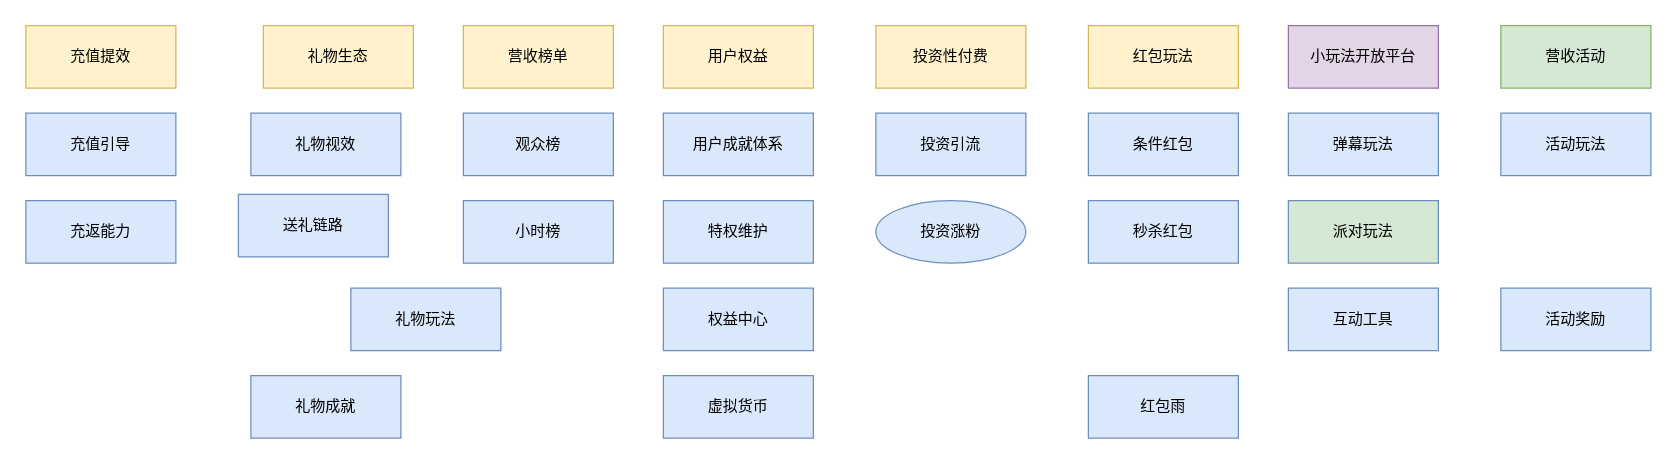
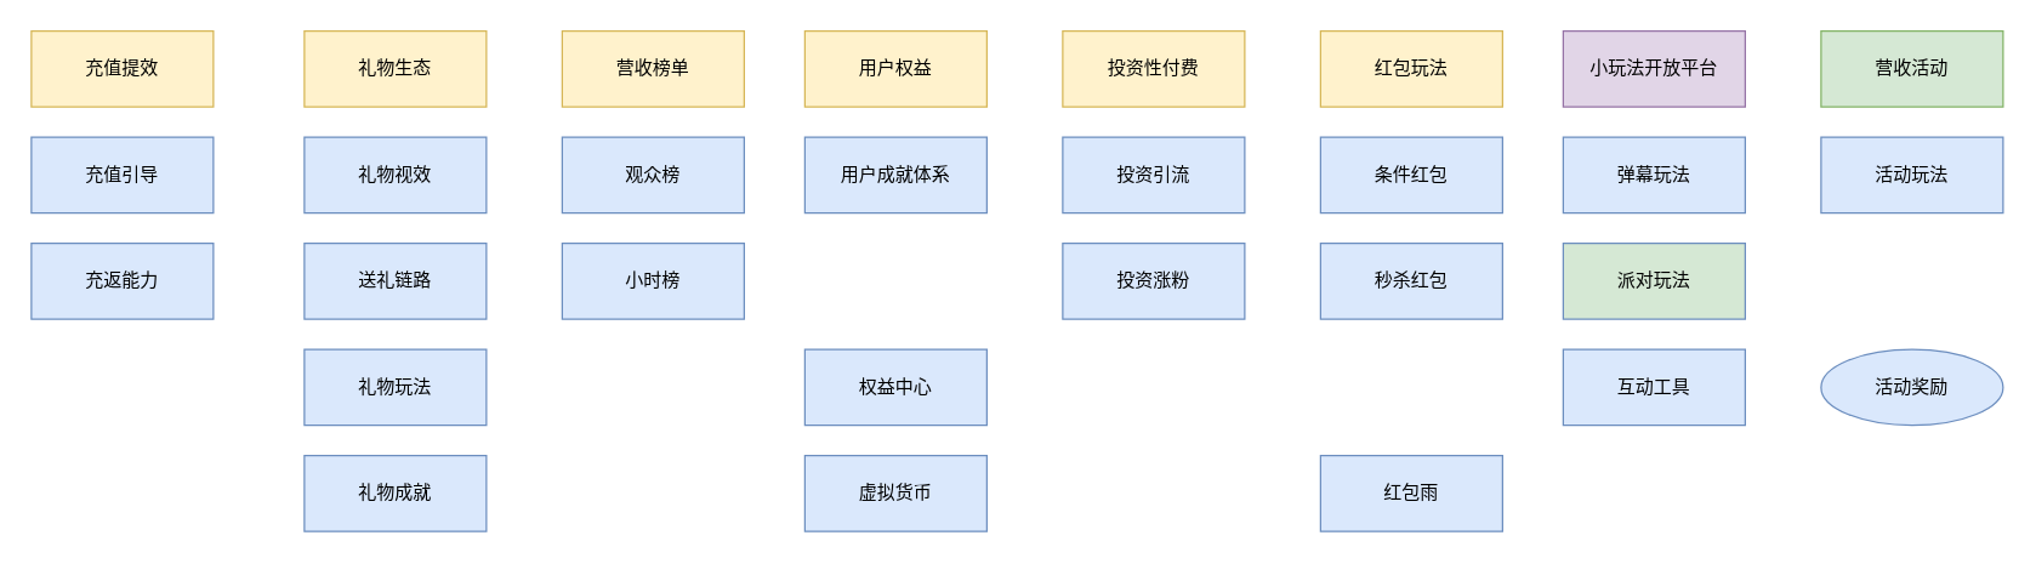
  <mxCell id="0" />
  <mxCell id="1" parent="0" />
  <mxCell id="2" value="充值提效" style="rounded=0;whiteSpace=wrap;html=1;fillColor=#fff2cc;strokeColor=#d6b656;" vertex="1" parent="1"><mxGeometry x="20" y="20" width="120" height="50" as="geometry" /></mxCell>
- <mxCell id="3" value="礼物生态" style="rounded=0;whiteSpace=wrap;html=1;fillColor=#fff2cc;strokeColor=#d6b656;" vertex="1" parent="1"><mxGeometry x="210" y="20" width="120" height="50" as="geometry" /></mxCell>
+ <mxCell id="3" value="礼物生态" style="rounded=0;whiteSpace=wrap;html=1;fillColor=#fff2cc;strokeColor=#d6b656;" vertex="1" parent="1"><mxGeometry x="200" y="20" width="120" height="50" as="geometry" /></mxCell>
  <mxCell id="4" value="营收榜单" style="rounded=0;whiteSpace=wrap;html=1;fillColor=#fff2cc;strokeColor=#d6b656;" vertex="1" parent="1"><mxGeometry x="370" y="20" width="120" height="50" as="geometry" /></mxCell>
  <mxCell id="5" value="用户权益" style="rounded=0;whiteSpace=wrap;html=1;fillColor=#fff2cc;strokeColor=#d6b656;" vertex="1" parent="1"><mxGeometry x="530" y="20" width="120" height="50" as="geometry" /></mxCell>
  <mxCell id="6" value="投资性付费" style="rounded=0;whiteSpace=wrap;html=1;fillColor=#fff2cc;strokeColor=#d6b656;" vertex="1" parent="1"><mxGeometry x="700" y="20" width="120" height="50" as="geometry" /></mxCell>
  <mxCell id="7" value="红包玩法" style="rounded=0;whiteSpace=wrap;html=1;fillColor=#fff2cc;strokeColor=#d6b656;" vertex="1" parent="1"><mxGeometry x="870" y="20" width="120" height="50" as="geometry" /></mxCell>
  <mxCell id="8" value="小玩法开放平台" style="rounded=0;whiteSpace=wrap;html=1;fillColor=#e1d5e7;strokeColor=#9673a6;" vertex="1" parent="1"><mxGeometry x="1030" y="20" width="120" height="50" as="geometry" /></mxCell>
  <mxCell id="9" value="营收活动" style="rounded=0;whiteSpace=wrap;html=1;fillColor=#d5e8d4;strokeColor=#82b366;" vertex="1" parent="1"><mxGeometry x="1200" y="20" width="120" height="50" as="geometry" /></mxCell>
  <mxCell id="10" value="充值引导" style="rounded=0;whiteSpace=wrap;html=1;fillColor=#dae8fc;strokeColor=#6c8ebf;" vertex="1" parent="1"><mxGeometry x="20" y="90" width="120" height="50" as="geometry" /></mxCell>
  <mxCell id="11" value="充返能力" style="rounded=0;whiteSpace=wrap;html=1;fillColor=#dae8fc;strokeColor=#6c8ebf;" vertex="1" parent="1"><mxGeometry x="20" y="160" width="120" height="50" as="geometry" /></mxCell>
  <mxCell id="12" value="礼物视效" style="rounded=0;whiteSpace=wrap;html=1;fillColor=#dae8fc;strokeColor=#6c8ebf;" vertex="1" parent="1"><mxGeometry x="200" y="90" width="120" height="50" as="geometry" /></mxCell>
- <mxCell id="13" value="送礼链路" style="rounded=0;whiteSpace=wrap;html=1;fillColor=#dae8fc;strokeColor=#6c8ebf;" vertex="1" parent="1"><mxGeometry x="190" y="155" width="120" height="50" as="geometry" /></mxCell>
- <mxCell id="14" value="礼物玩法" style="rounded=0;whiteSpace=wrap;html=1;fillColor=#dae8fc;strokeColor=#6c8ebf;" vertex="1" parent="1"><mxGeometry x="280" y="230" width="120" height="50" as="geometry" /></mxCell>
+ <mxCell id="13" value="送礼链路" style="rounded=0;whiteSpace=wrap;html=1;fillColor=#dae8fc;strokeColor=#6c8ebf;" vertex="1" parent="1"><mxGeometry x="200" y="160" width="120" height="50" as="geometry" /></mxCell>
+ <mxCell id="14" value="礼物玩法" style="rounded=0;whiteSpace=wrap;html=1;fillColor=#dae8fc;strokeColor=#6c8ebf;" vertex="1" parent="1"><mxGeometry x="200" y="230" width="120" height="50" as="geometry" /></mxCell>
  <mxCell id="15" value="礼物成就" style="rounded=0;whiteSpace=wrap;html=1;fillColor=#dae8fc;strokeColor=#6c8ebf;" vertex="1" parent="1"><mxGeometry x="200" y="300" width="120" height="50" as="geometry" /></mxCell>
  <mxCell id="16" value="观众榜" style="rounded=0;whiteSpace=wrap;html=1;fillColor=#dae8fc;strokeColor=#6c8ebf;" vertex="1" parent="1"><mxGeometry x="370" y="90" width="120" height="50" as="geometry" /></mxCell>
  <mxCell id="17" value="小时榜" style="rounded=0;whiteSpace=wrap;html=1;fillColor=#dae8fc;strokeColor=#6c8ebf;" vertex="1" parent="1"><mxGeometry x="370" y="160" width="120" height="50" as="geometry" /></mxCell>
  <mxCell id="18" value="用户成就体系" style="rounded=0;whiteSpace=wrap;html=1;fillColor=#dae8fc;strokeColor=#6c8ebf;" vertex="1" parent="1"><mxGeometry x="530" y="90" width="120" height="50" as="geometry" /></mxCell>
- <mxCell id="19" value="特权维护" style="rounded=0;whiteSpace=wrap;html=1;fillColor=#dae8fc;strokeColor=#6c8ebf;" vertex="1" parent="1"><mxGeometry x="530" y="160" width="120" height="50" as="geometry" /></mxCell>
  <mxCell id="20" value="权益中心" style="rounded=0;whiteSpace=wrap;html=1;fillColor=#dae8fc;strokeColor=#6c8ebf;" vertex="1" parent="1"><mxGeometry x="530" y="230" width="120" height="50" as="geometry" /></mxCell>
  <mxCell id="21" value="虚拟货币" style="rounded=0;whiteSpace=wrap;html=1;fillColor=#dae8fc;strokeColor=#6c8ebf;" vertex="1" parent="1"><mxGeometry x="530" y="300" width="120" height="50" as="geometry" /></mxCell>
  <mxCell id="22" value="投资引流" style="rounded=0;whiteSpace=wrap;html=1;fillColor=#dae8fc;strokeColor=#6c8ebf;" vertex="1" parent="1"><mxGeometry x="700" y="90" width="120" height="50" as="geometry" /></mxCell>
- <mxCell id="23" value="投资涨粉" style="ellipse;whiteSpace=wrap;html=1;fillColor=#dae8fc;strokeColor=#6c8ebf;" vertex="1" parent="1"><mxGeometry x="700" y="160" width="120" height="50" as="geometry" /></mxCell>
+ <mxCell id="23" value="投资涨粉" style="rounded=0;whiteSpace=wrap;html=1;fillColor=#dae8fc;strokeColor=#6c8ebf;" vertex="1" parent="1"><mxGeometry x="700" y="160" width="120" height="50" as="geometry" /></mxCell>
  <mxCell id="24" value="条件红包" style="rounded=0;whiteSpace=wrap;html=1;fillColor=#dae8fc;strokeColor=#6c8ebf;" vertex="1" parent="1"><mxGeometry x="870" y="90" width="120" height="50" as="geometry" /></mxCell>
  <mxCell id="25" value="秒杀红包" style="rounded=0;whiteSpace=wrap;html=1;fillColor=#dae8fc;strokeColor=#6c8ebf;" vertex="1" parent="1"><mxGeometry x="870" y="160" width="120" height="50" as="geometry" /></mxCell>
  <mxCell id="26" value="红包雨" style="rounded=0;whiteSpace=wrap;html=1;fillColor=#dae8fc;strokeColor=#6c8ebf;" vertex="1" parent="1"><mxGeometry x="870" y="300" width="120" height="50" as="geometry" /></mxCell>
  <mxCell id="27" value="弹幕玩法" style="rounded=0;whiteSpace=wrap;html=1;fillColor=#dae8fc;strokeColor=#6c8ebf;" vertex="1" parent="1"><mxGeometry x="1030" y="90" width="120" height="50" as="geometry" /></mxCell>
  <mxCell id="28" value="派对玩法" style="rounded=0;whiteSpace=wrap;html=1;fillColor=#d5e8d4;strokeColor=#6c8ebf;" vertex="1" parent="1"><mxGeometry x="1030" y="160" width="120" height="50" as="geometry" /></mxCell>
  <mxCell id="29" value="互动工具" style="rounded=0;whiteSpace=wrap;html=1;fillColor=#dae8fc;strokeColor=#6c8ebf;" vertex="1" parent="1"><mxGeometry x="1030" y="230" width="120" height="50" as="geometry" /></mxCell>
  <mxCell id="30" value="活动玩法" style="rounded=0;whiteSpace=wrap;html=1;fillColor=#dae8fc;strokeColor=#6c8ebf;" vertex="1" parent="1"><mxGeometry x="1200" y="90" width="120" height="50" as="geometry" /></mxCell>
- <mxCell id="31" value="活动奖励" style="rounded=0;whiteSpace=wrap;html=1;fillColor=#dae8fc;strokeColor=#6c8ebf;" vertex="1" parent="1"><mxGeometry x="1200" y="230" width="120" height="50" as="geometry" /></mxCell>
+ <mxCell id="31" value="活动奖励" style="ellipse;whiteSpace=wrap;html=1;fillColor=#dae8fc;strokeColor=#6c8ebf;" vertex="1" parent="1"><mxGeometry x="1200" y="230" width="120" height="50" as="geometry" /></mxCell>
